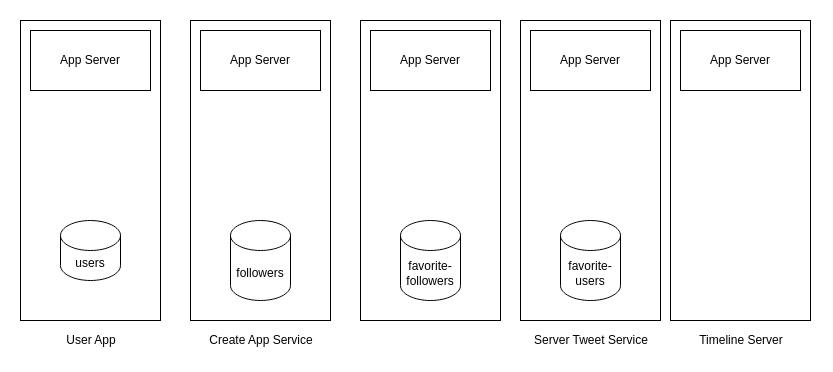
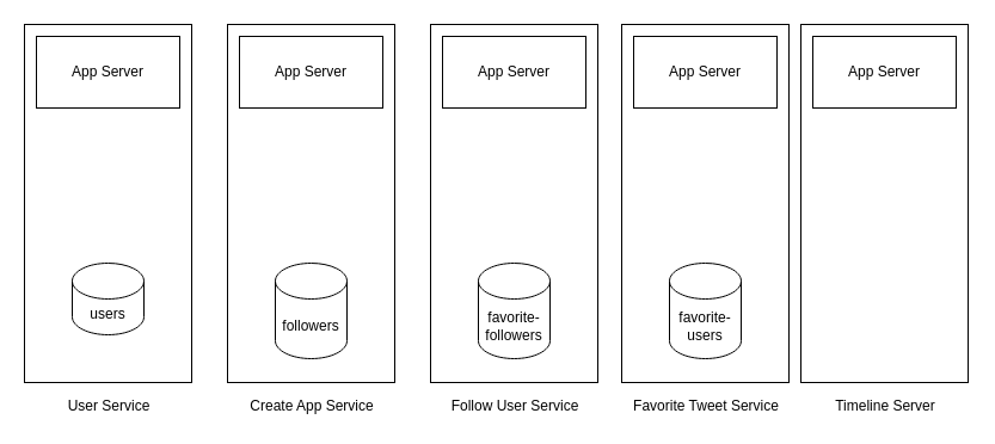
  <mxCell id="0" />
  <mxCell id="1" parent="0" />
  <mxCell id="2" value="" style="group" vertex="1" connectable="0" parent="1"><mxGeometry x="20" y="20" width="141" height="330" as="geometry" /></mxCell>
  <mxCell id="3" value="" style="rounded=0;whiteSpace=wrap;html=1;" vertex="1" parent="2"><mxGeometry width="140" height="300" as="geometry" /></mxCell>
  <mxCell id="4" value="App Server" style="rounded=0;whiteSpace=wrap;html=1;" vertex="1" parent="2"><mxGeometry x="10" y="10" width="120" height="60" as="geometry" /></mxCell>
  <mxCell id="5" value="users" style="shape=cylinder3;whiteSpace=wrap;html=1;boundedLbl=1;backgroundOutline=1;size=15;" vertex="1" parent="2"><mxGeometry x="40" y="200" width="60" height="60" as="geometry" /></mxCell>
- <mxCell id="6" value="User App" style="text;html=1;strokeColor=none;fillColor=none;align=center;verticalAlign=middle;whiteSpace=wrap;rounded=0;" vertex="1" parent="2"><mxGeometry x="1" y="310" width="140" height="20" as="geometry" /></mxCell>
+ <mxCell id="6" value="User Service" style="text;html=1;strokeColor=none;fillColor=none;align=center;verticalAlign=middle;whiteSpace=wrap;rounded=0;" vertex="1" parent="2"><mxGeometry x="1" y="310" width="140" height="20" as="geometry" /></mxCell>
  <mxCell id="7" value="" style="group" vertex="1" connectable="0" parent="1"><mxGeometry x="190" y="20" width="141" height="330" as="geometry" /></mxCell>
  <mxCell id="8" value="" style="rounded=0;whiteSpace=wrap;html=1;" vertex="1" parent="7"><mxGeometry width="140" height="300" as="geometry" /></mxCell>
  <mxCell id="9" value="App Server" style="rounded=0;whiteSpace=wrap;html=1;" vertex="1" parent="7"><mxGeometry x="10" y="10" width="120" height="60" as="geometry" /></mxCell>
  <mxCell id="10" value="followers" style="shape=cylinder3;whiteSpace=wrap;html=1;boundedLbl=1;backgroundOutline=1;size=15;" vertex="1" parent="7"><mxGeometry x="40" y="200" width="60" height="80" as="geometry" /></mxCell>
  <mxCell id="11" value="Create App Service" style="text;html=1;strokeColor=none;fillColor=none;align=center;verticalAlign=middle;whiteSpace=wrap;rounded=0;" vertex="1" parent="7"><mxGeometry x="1" y="310" width="140" height="20" as="geometry" /></mxCell>
  <mxCell id="12" value="" style="group" vertex="1" connectable="0" parent="1"><mxGeometry x="360" y="20" width="141" height="330" as="geometry" /></mxCell>
  <mxCell id="13" value="" style="rounded=0;whiteSpace=wrap;html=1;" vertex="1" parent="12"><mxGeometry width="140" height="300" as="geometry" /></mxCell>
  <mxCell id="14" value="App Server" style="rounded=0;whiteSpace=wrap;html=1;" vertex="1" parent="12"><mxGeometry x="10" y="10" width="120" height="60" as="geometry" /></mxCell>
  <mxCell id="15" value="favorite-followers" style="shape=cylinder3;whiteSpace=wrap;html=1;boundedLbl=1;backgroundOutline=1;size=15;" vertex="1" parent="12"><mxGeometry x="40" y="200" width="60" height="80" as="geometry" /></mxCell>
+ <mxCell id="16" value="Follow User Service" style="text;html=1;strokeColor=none;fillColor=none;align=center;verticalAlign=middle;whiteSpace=wrap;rounded=0;" vertex="1" parent="12"><mxGeometry x="1" y="310" width="140" height="20" as="geometry" /></mxCell>
  <mxCell id="17" value="" style="group" vertex="1" connectable="0" parent="1"><mxGeometry x="520" y="20" width="141" height="330" as="geometry" /></mxCell>
  <mxCell id="18" value="" style="rounded=0;whiteSpace=wrap;html=1;" vertex="1" parent="17"><mxGeometry width="140" height="300" as="geometry" /></mxCell>
  <mxCell id="19" value="App Server" style="rounded=0;whiteSpace=wrap;html=1;" vertex="1" parent="17"><mxGeometry x="10" y="10" width="120" height="60" as="geometry" /></mxCell>
  <mxCell id="20" value="favorite-users" style="shape=cylinder3;whiteSpace=wrap;html=1;boundedLbl=1;backgroundOutline=1;size=15;" vertex="1" parent="17"><mxGeometry x="40" y="200" width="60" height="80" as="geometry" /></mxCell>
- <mxCell id="21" value="Server Tweet Service" style="text;html=1;strokeColor=none;fillColor=none;align=center;verticalAlign=middle;whiteSpace=wrap;rounded=0;" vertex="1" parent="17"><mxGeometry x="1" y="310" width="140" height="20" as="geometry" /></mxCell>
+ <mxCell id="21" value="Favorite Tweet Service" style="text;html=1;strokeColor=none;fillColor=none;align=center;verticalAlign=middle;whiteSpace=wrap;rounded=0;" vertex="1" parent="17"><mxGeometry x="1" y="310" width="140" height="20" as="geometry" /></mxCell>
  <mxCell id="22" value="" style="group" vertex="1" connectable="0" parent="1"><mxGeometry x="670" y="20" width="141" height="330" as="geometry" /></mxCell>
  <mxCell id="23" value="" style="rounded=0;whiteSpace=wrap;html=1;" vertex="1" parent="22"><mxGeometry width="140" height="300" as="geometry" /></mxCell>
  <mxCell id="24" value="App Server" style="rounded=0;whiteSpace=wrap;html=1;" vertex="1" parent="22"><mxGeometry x="10" y="10" width="120" height="60" as="geometry" /></mxCell>
  <mxCell id="25" value="Timeline Server" style="text;html=1;strokeColor=none;fillColor=none;align=center;verticalAlign=middle;whiteSpace=wrap;rounded=0;" vertex="1" parent="22"><mxGeometry x="1" y="310" width="140" height="20" as="geometry" /></mxCell>
